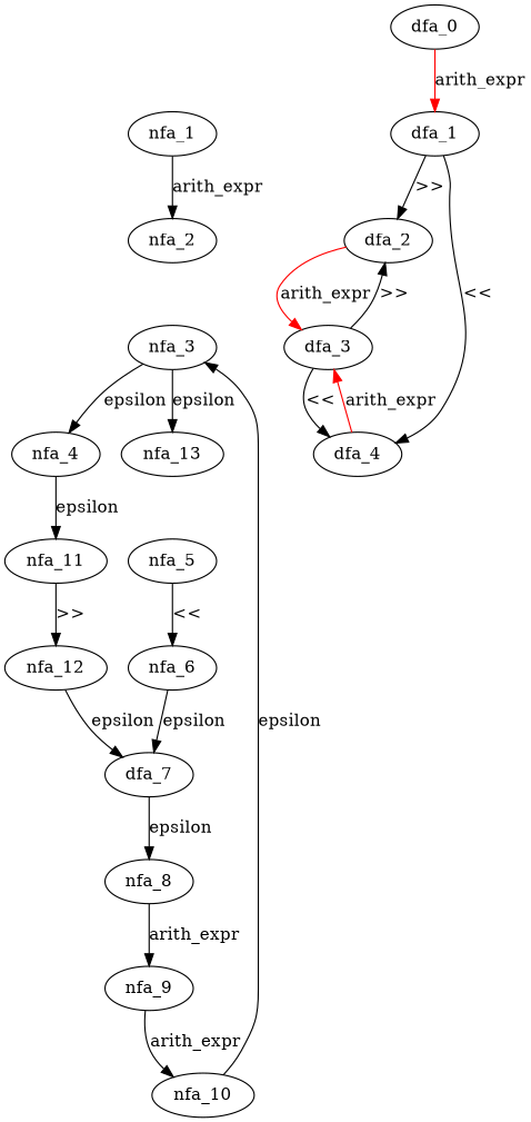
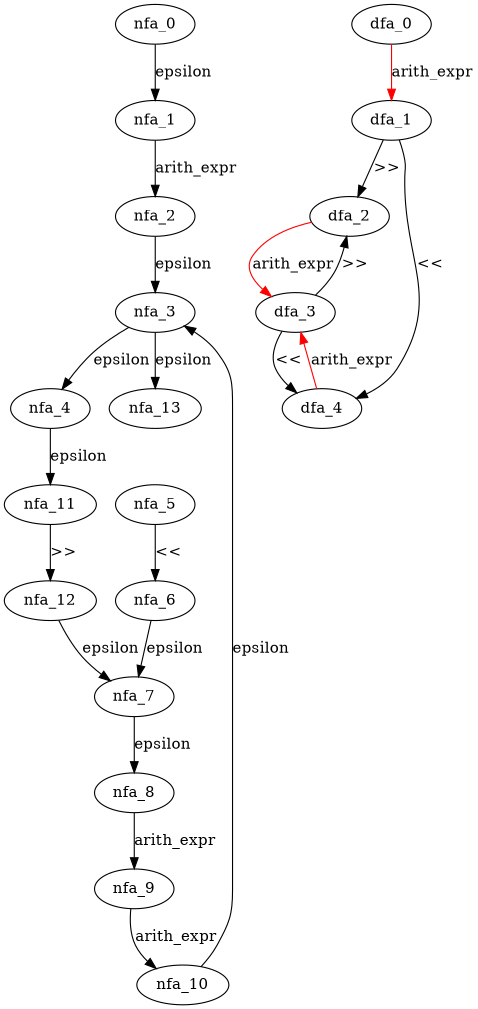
  digraph {
+   nfa_0
    nfa_1
    nfa_2
    nfa_3
    nfa_4
    nfa_13
    nfa_5
    nfa_11
    nfa_6
-   nfa_7 [label=dfa_7]
+   nfa_7
    nfa_8
    nfa_9
    nfa_10
    nfa_12
    dfa_0
    dfa_1
    dfa_2
    dfa_4
    dfa_3
    subgraph sub_1 {
+     nfa_0
      nfa_1
      nfa_2
      nfa_3
      nfa_4
      nfa_13
      nfa_5
      nfa_11
      nfa_6
      nfa_7
      nfa_8
      nfa_9
      nfa_10
      nfa_12
    }
    subgraph sub_2 {
      dfa_0
      dfa_1
      dfa_2
      dfa_4
      dfa_3
    }
+   nfa_0 -> nfa_1 [label=epsilon]
    nfa_1 -> nfa_2 [label=arith_expr]
+   nfa_2 -> nfa_3 [label=epsilon]
    nfa_3 -> nfa_4 [label=epsilon]
    nfa_3 -> nfa_13 [label=epsilon]
    nfa_4 -> nfa_11 [label=epsilon]
    nfa_5 -> nfa_6 [label="<<"]
    nfa_11 -> nfa_12 [label=">>"]
    nfa_6 -> nfa_7 [label=epsilon]
    nfa_7 -> nfa_8 [label=epsilon]
    nfa_8 -> nfa_9 [label=arith_expr]
    nfa_9 -> nfa_10 [label=arith_expr]
    nfa_10 -> nfa_3 [label=epsilon]
    nfa_12 -> nfa_7 [label=epsilon]
    dfa_0 -> dfa_1 [color=red label=arith_expr]
    dfa_1 -> dfa_2 [label=">>"]
    dfa_1 -> dfa_4 [label="<<"]
    dfa_2 -> dfa_3 [color=red label=arith_expr]
    dfa_4 -> dfa_3 [color=red label=arith_expr]
    dfa_3 -> dfa_2 [label=">>"]
    dfa_3 -> dfa_4 [label="<<"]
  }
